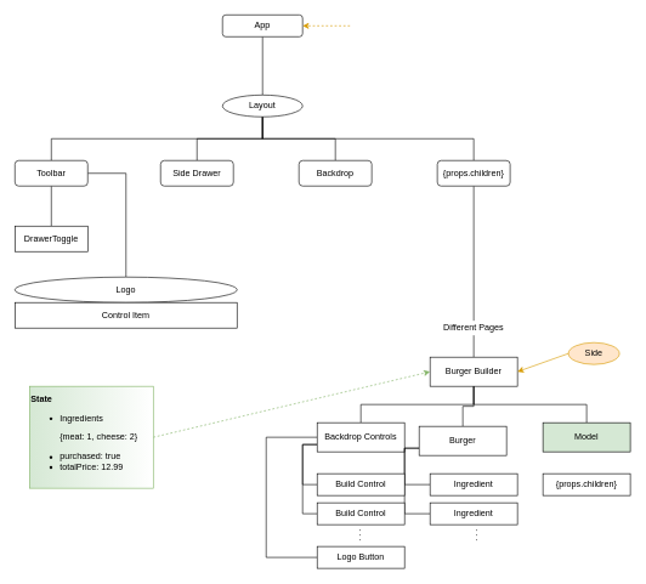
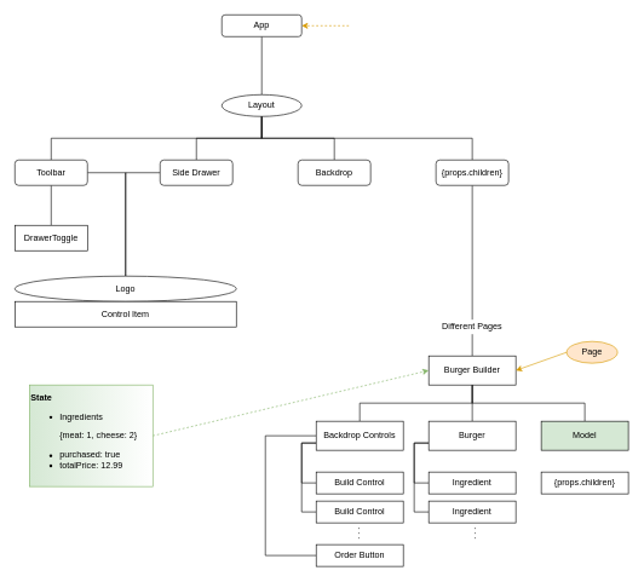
  <mxCell id="0" />
  <mxCell id="1" parent="0" />
  <mxCell id="2" style="edgeStyle=orthogonalEdgeStyle;rounded=0;orthogonalLoop=1;jettySize=auto;html=1;exitX=0.5;exitY=1;exitDx=0;exitDy=0;endArrow=none;endFill=0;" edge="1" parent="1" source="3" target="7"><mxGeometry relative="1" as="geometry" /></mxCell>
  <mxCell id="3" value="App" style="rounded=1;whiteSpace=wrap;html=1;autosize=0;" vertex="1" parent="1"><mxGeometry x="305" y="20" width="110" height="30" as="geometry" /></mxCell>
  <mxCell id="4" style="edgeStyle=orthogonalEdgeStyle;rounded=0;orthogonalLoop=1;jettySize=auto;html=1;exitX=0.5;exitY=1;exitDx=0;exitDy=0;entryX=0.5;entryY=0;entryDx=0;entryDy=0;endArrow=none;endFill=0;" edge="1" parent="1" source="7" target="9"><mxGeometry relative="1" as="geometry" /></mxCell>
  <mxCell id="5" style="edgeStyle=orthogonalEdgeStyle;rounded=0;orthogonalLoop=1;jettySize=auto;html=1;exitX=0.5;exitY=1;exitDx=0;exitDy=0;entryX=0.5;entryY=0;entryDx=0;entryDy=0;endArrow=none;endFill=0;" edge="1" parent="1" source="7" target="14"><mxGeometry relative="1" as="geometry" /></mxCell>
  <mxCell id="6" style="edgeStyle=orthogonalEdgeStyle;rounded=0;orthogonalLoop=1;jettySize=auto;html=1;exitX=0.5;exitY=1;exitDx=0;exitDy=0;entryX=0.5;entryY=0;entryDx=0;entryDy=0;endArrow=none;endFill=0;" edge="1" parent="1" source="7" target="16"><mxGeometry relative="1" as="geometry" /></mxCell>
  <mxCell id="7" value="Layout" style="ellipse;whiteSpace=wrap;html=1;autosize=0;" vertex="1" parent="1"><mxGeometry x="305" y="130" width="110" height="30" as="geometry" /></mxCell>
+ <mxCell id="8" style="rounded=0;orthogonalLoop=1;jettySize=auto;html=1;exitX=0;exitY=0.5;exitDx=0;exitDy=0;entryX=0.5;entryY=0;entryDx=0;entryDy=0;endArrow=none;endFill=0;edgeStyle=orthogonalEdgeStyle;" edge="1" parent="1" source="9" target="18"><mxGeometry relative="1" as="geometry" /></mxCell>
  <mxCell id="9" value="Side Drawer" style="rounded=1;whiteSpace=wrap;html=1;autosize=0;" vertex="1" parent="1"><mxGeometry x="220" y="220" width="100" height="35" as="geometry" /></mxCell>
  <mxCell id="10" style="edgeStyle=orthogonalEdgeStyle;rounded=0;orthogonalLoop=1;jettySize=auto;html=1;exitX=0.5;exitY=0;exitDx=0;exitDy=0;entryX=0.5;entryY=1;entryDx=0;entryDy=0;endArrow=none;endFill=0;" edge="1" parent="1" source="13" target="7"><mxGeometry relative="1" as="geometry" /></mxCell>
  <mxCell id="11" style="edgeStyle=orthogonalEdgeStyle;rounded=0;orthogonalLoop=1;jettySize=auto;html=1;exitX=0.5;exitY=1;exitDx=0;exitDy=0;entryX=0.5;entryY=0;entryDx=0;entryDy=0;endArrow=none;endFill=0;" edge="1" parent="1" source="13" target="17"><mxGeometry relative="1" as="geometry" /></mxCell>
  <mxCell id="12" style="edgeStyle=orthogonalEdgeStyle;orthogonalLoop=1;jettySize=auto;html=1;exitX=1;exitY=0.5;exitDx=0;exitDy=0;entryX=0.5;entryY=0;entryDx=0;entryDy=0;endArrow=none;endFill=0;strokeColor=#000000;rounded=0;" edge="1" parent="1" source="13" target="18"><mxGeometry relative="1" as="geometry" /></mxCell>
  <mxCell id="13" value="Toolbar" style="rounded=1;whiteSpace=wrap;html=1;autosize=0;" vertex="1" parent="1"><mxGeometry x="20" y="220" width="100" height="35" as="geometry" /></mxCell>
  <mxCell id="14" value="Backdrop" style="rounded=1;whiteSpace=wrap;html=1;autosize=0;" vertex="1" parent="1"><mxGeometry x="410" y="220" width="100" height="35" as="geometry" /></mxCell>
  <mxCell id="15" style="edgeStyle=orthogonalEdgeStyle;orthogonalLoop=1;jettySize=auto;html=1;exitX=0.5;exitY=1;exitDx=0;exitDy=0;entryX=0.5;entryY=0;entryDx=0;entryDy=0;endArrow=none;endFill=0;strokeColor=#000000;" edge="1" parent="1" source="16" target="21"><mxGeometry relative="1" as="geometry" /></mxCell>
  <mxCell id="16" value="{props.children}" style="rounded=1;whiteSpace=wrap;html=1;autosize=0;" vertex="1" parent="1"><mxGeometry x="600" y="220" width="100" height="35" as="geometry" /></mxCell>
  <mxCell id="17" value="DrawerToggle" style="rounded=0;whiteSpace=wrap;html=1;autosize=0;" vertex="1" parent="1"><mxGeometry x="20" y="310" width="100" height="35" as="geometry" /></mxCell>
  <mxCell id="18" value="Logo" style="ellipse;whiteSpace=wrap;html=1;autosize=0;" vertex="1" parent="1"><mxGeometry x="20" y="380" width="305" height="35" as="geometry" /></mxCell>
  <mxCell id="19" value="Control Item" style="rounded=0;whiteSpace=wrap;html=1;autosize=0;" vertex="1" parent="1"><mxGeometry x="20" y="415" width="305" height="35" as="geometry" /></mxCell>
  <mxCell id="20" style="edgeStyle=orthogonalEdgeStyle;orthogonalLoop=1;jettySize=auto;html=1;exitX=0.5;exitY=1;exitDx=0;exitDy=0;entryX=0.5;entryY=0;entryDx=0;entryDy=0;endArrow=none;endFill=0;strokeColor=#000000;" edge="1" parent="1" source="21" target="24"><mxGeometry relative="1" as="geometry" /></mxCell>
  <mxCell id="21" value="Different Pages" style="text;html=1;strokeColor=none;fillColor=none;align=center;verticalAlign=middle;whiteSpace=wrap;rounded=0;" vertex="1" parent="1"><mxGeometry x="565" y="440" width="170" height="20" as="geometry" /></mxCell>
  <mxCell id="22" style="edgeStyle=orthogonalEdgeStyle;orthogonalLoop=1;jettySize=auto;html=1;exitX=0.5;exitY=1;exitDx=0;exitDy=0;entryX=0.5;entryY=0;entryDx=0;entryDy=0;endArrow=none;endFill=0;strokeColor=#000000;rounded=0;" edge="1" parent="1" source="24" target="32"><mxGeometry relative="1" as="geometry" /></mxCell>
  <mxCell id="23" style="edgeStyle=orthogonalEdgeStyle;orthogonalLoop=1;jettySize=auto;html=1;exitX=0.5;exitY=1;exitDx=0;exitDy=0;entryX=0.5;entryY=0;entryDx=0;entryDy=0;endArrow=none;endFill=0;strokeColor=#000000;rounded=0;" edge="1" parent="1" source="24" target="33"><mxGeometry relative="1" as="geometry" /></mxCell>
  <mxCell id="24" value="Burger Builder" style="rounded=0;whiteSpace=wrap;html=1;" vertex="1" parent="1"><mxGeometry x="590" y="490" width="120" height="40" as="geometry" /></mxCell>
  <mxCell id="25" style="edgeStyle=orthogonalEdgeStyle;orthogonalLoop=1;jettySize=auto;html=1;exitX=0.5;exitY=0;exitDx=0;exitDy=0;entryX=0.5;entryY=1;entryDx=0;entryDy=0;endArrow=none;endFill=0;strokeColor=#000000;rounded=0;" edge="1" parent="1" source="29" target="24"><mxGeometry relative="1" as="geometry" /></mxCell>
  <mxCell id="26" style="edgeStyle=orthogonalEdgeStyle;rounded=0;orthogonalLoop=1;jettySize=auto;html=1;exitX=0;exitY=0.5;exitDx=0;exitDy=0;entryX=0;entryY=0.5;entryDx=0;entryDy=0;endArrow=none;endFill=0;strokeColor=#000000;" edge="1" parent="1" source="29" target="35"><mxGeometry relative="1" as="geometry"><Array as="points"><mxPoint x="365" y="600" /><mxPoint x="365" y="765" /></Array></mxGeometry></mxCell>
  <mxCell id="27" style="edgeStyle=orthogonalEdgeStyle;rounded=0;orthogonalLoop=1;jettySize=auto;html=1;exitX=0;exitY=0.75;exitDx=0;exitDy=0;entryX=0;entryY=0.5;entryDx=0;entryDy=0;endArrow=none;endFill=0;strokeColor=#000000;" edge="1" parent="1" source="29" target="34"><mxGeometry relative="1" as="geometry" /></mxCell>
  <mxCell id="28" style="edgeStyle=orthogonalEdgeStyle;rounded=0;orthogonalLoop=1;jettySize=auto;html=1;exitX=0;exitY=0.75;exitDx=0;exitDy=0;entryX=0;entryY=0.5;entryDx=0;entryDy=0;endArrow=none;endFill=0;strokeColor=#000000;" edge="1" parent="1" source="29" target="37"><mxGeometry relative="1" as="geometry" /></mxCell>
  <mxCell id="29" value="Backdrop Controls" style="rounded=0;whiteSpace=wrap;html=1;" vertex="1" parent="1"><mxGeometry x="435" y="580" width="120" height="40" as="geometry" /></mxCell>
  <mxCell id="30" style="edgeStyle=orthogonalEdgeStyle;rounded=0;orthogonalLoop=1;jettySize=auto;html=1;exitX=0;exitY=0.75;exitDx=0;exitDy=0;entryX=0;entryY=0.5;entryDx=0;entryDy=0;endArrow=none;endFill=0;strokeColor=#000000;" edge="1" parent="1" source="32" target="39"><mxGeometry relative="1" as="geometry" /></mxCell>
  <mxCell id="31" style="edgeStyle=orthogonalEdgeStyle;rounded=0;orthogonalLoop=1;jettySize=auto;html=1;exitX=0;exitY=0.75;exitDx=0;exitDy=0;entryX=0;entryY=0.5;entryDx=0;entryDy=0;endArrow=none;endFill=0;strokeColor=#000000;" edge="1" parent="1" source="32" target="38"><mxGeometry relative="1" as="geometry" /></mxCell>
- <mxCell id="32" value="Burger" style="rounded=0;whiteSpace=wrap;html=1;" vertex="1" parent="1"><mxGeometry x="575" y="585" width="120" height="40" as="geometry" /></mxCell>
+ <mxCell id="32" value="Burger" style="rounded=0;whiteSpace=wrap;html=1;" vertex="1" parent="1"><mxGeometry x="590" y="580" width="120" height="40" as="geometry" /></mxCell>
  <mxCell id="33" value="Model" style="rounded=0;whiteSpace=wrap;html=1;fillColor=#d5e8d4;" vertex="1" parent="1"><mxGeometry x="745" y="580" width="120" height="40" as="geometry" /></mxCell>
  <mxCell id="34" value="Build Control" style="rounded=0;whiteSpace=wrap;html=1;" vertex="1" parent="1"><mxGeometry x="435" y="650" width="120" height="30" as="geometry" /></mxCell>
- <mxCell id="35" value="Logo Button" style="rounded=0;whiteSpace=wrap;html=1;" vertex="1" parent="1"><mxGeometry x="435" y="750" width="120" height="30" as="geometry" /></mxCell>
+ <mxCell id="35" value="Order Button" style="rounded=0;whiteSpace=wrap;html=1;" vertex="1" parent="1"><mxGeometry x="435" y="750" width="120" height="30" as="geometry" /></mxCell>
  <mxCell id="36" value=". . ." style="text;html=1;strokeColor=none;fillColor=none;align=center;verticalAlign=middle;whiteSpace=wrap;rounded=0;rotation=-90;" vertex="1" parent="1"><mxGeometry x="471" y="725" width="40" height="20" as="geometry" /></mxCell>
  <mxCell id="37" value="Build Control" style="rounded=0;whiteSpace=wrap;html=1;" vertex="1" parent="1"><mxGeometry x="435" y="690" width="120" height="30" as="geometry" /></mxCell>
  <mxCell id="38" value="Ingredient" style="rounded=0;whiteSpace=wrap;html=1;" vertex="1" parent="1"><mxGeometry x="590" y="690" width="120" height="30" as="geometry" /></mxCell>
  <mxCell id="39" value="Ingredient" style="rounded=0;whiteSpace=wrap;html=1;" vertex="1" parent="1"><mxGeometry x="590" y="650" width="120" height="30" as="geometry" /></mxCell>
  <mxCell id="40" value=". . ." style="text;html=1;strokeColor=none;fillColor=none;align=center;verticalAlign=middle;whiteSpace=wrap;rounded=0;rotation=-90;" vertex="1" parent="1"><mxGeometry x="631" y="725" width="40" height="20" as="geometry" /></mxCell>
  <mxCell id="41" value="{props.children}" style="rounded=0;whiteSpace=wrap;html=1;" vertex="1" parent="1"><mxGeometry x="745" y="650" width="120" height="30" as="geometry" /></mxCell>
  <mxCell id="42" style="orthogonalLoop=1;jettySize=auto;html=1;exitX=1;exitY=0.5;exitDx=0;exitDy=0;entryX=0;entryY=0.5;entryDx=0;entryDy=0;endArrow=classic;endFill=1;dashed=1;fillColor=#d5e8d4;strokeColor=#82b366;" edge="1" parent="1" source="43" target="24"><mxGeometry relative="1" as="geometry" /></mxCell>
  <mxCell id="43" value="&lt;b&gt;State&lt;/b&gt;&lt;br&gt;&lt;ul&gt;&lt;li&gt;Ingredients&lt;/li&gt;&lt;/ul&gt;&lt;blockquote style=&quot;margin: 0 0 0 40px ; border: none ; padding: 0px&quot;&gt;{meat: 1, cheese: 2}&lt;/blockquote&gt;&lt;ul&gt;&lt;li&gt;purchased: true&lt;/li&gt;&lt;li&gt;totalPrice: 12.99&lt;/li&gt;&lt;/ul&gt;" style="text;html=1;strokeColor=#82b366;fillColor=#d5e8d4;align=left;verticalAlign=middle;whiteSpace=wrap;rounded=0;gradientColor=#ffffff;gradientDirection=east;" vertex="1" parent="1"><mxGeometry x="40" y="530" width="170" height="140" as="geometry" /></mxCell>
  <mxCell id="44" style="edgeStyle=none;orthogonalLoop=1;jettySize=auto;html=1;exitX=0;exitY=0.5;exitDx=0;exitDy=0;entryX=1;entryY=0.5;entryDx=0;entryDy=0;dashed=0;endArrow=classic;endFill=1;strokeColor=#d79b00;fillColor=#ffe6cc;" edge="1" parent="1" source="45" target="24"><mxGeometry relative="1" as="geometry" /></mxCell>
- <mxCell id="45" value="Side" style="ellipse;whiteSpace=wrap;html=1;rounded=0;fillColor=#ffe6cc;strokeColor=#d79b00;" vertex="1" parent="1"><mxGeometry x="780" y="470" width="70" height="30" as="geometry" /></mxCell>
+ <mxCell id="45" value="Page" style="ellipse;whiteSpace=wrap;html=1;rounded=0;fillColor=#ffe6cc;strokeColor=#d79b00;" vertex="1" parent="1"><mxGeometry x="780" y="470" width="70" height="30" as="geometry" /></mxCell>
  <mxCell id="46" value="" style="endArrow=classic;html=1;dashed=1;strokeColor=#d79b00;entryX=1;entryY=0.5;entryDx=0;entryDy=0;fillColor=#ffe6cc;" edge="1" parent="1" target="3"><mxGeometry width="50" height="50" relative="1" as="geometry"><mxPoint x="480" y="35" as="sourcePoint" /><mxPoint x="516" y="0" as="targetPoint" /></mxGeometry></mxCell>
